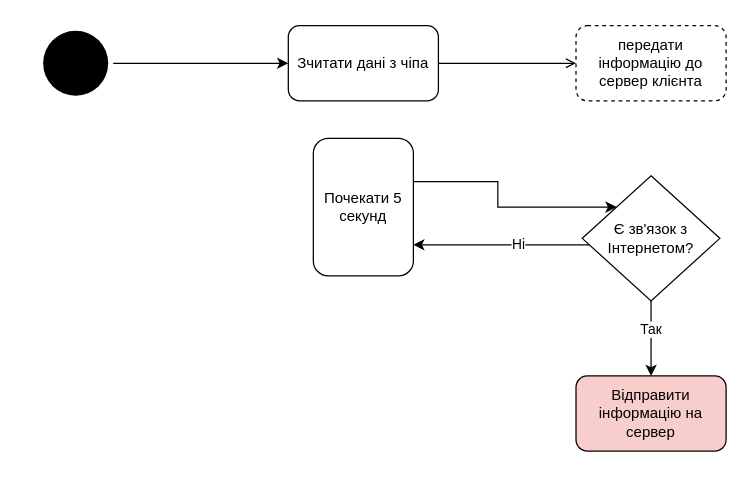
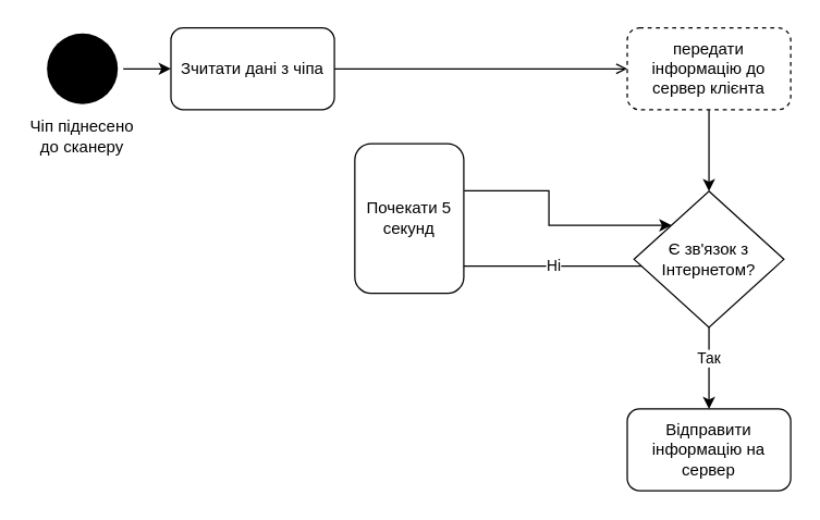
  <mxCell id="0" />
  <mxCell id="1" parent="0" />
  <mxCell id="2" style="edgeStyle=orthogonalEdgeStyle;rounded=0;orthogonalLoop=1;jettySize=auto;html=1;entryX=0;entryY=0.5;entryDx=0;entryDy=0;" edge="1" parent="1" source="3" target="6"><mxGeometry relative="1" as="geometry" /></mxCell>
  <mxCell id="3" value="" style="ellipse;html=1;shape=endState;fillColor=#000000;strokeColor=none;" vertex="1" parent="1"><mxGeometry x="30" y="20" width="60" height="60" as="geometry" /></mxCell>
+ <mxCell id="4" value="Чіп піднесено до сканеру" style="text;html=1;strokeColor=none;fillColor=none;align=center;verticalAlign=middle;whiteSpace=wrap;rounded=0;" vertex="1" parent="1"><mxGeometry x="20" y="80" width="80" height="40" as="geometry" /></mxCell>
  <mxCell id="5" style="edgeStyle=orthogonalEdgeStyle;rounded=0;orthogonalLoop=1;jettySize=auto;html=1;entryX=0;entryY=0.5;entryDx=0;entryDy=0;endArrow=open;" edge="1" parent="1" source="6" target="8"><mxGeometry relative="1" as="geometry" /></mxCell>
- <mxCell id="6" value="Зчитати дані з чіпа" style="rounded=1;whiteSpace=wrap;html=1;" vertex="1" parent="1"><mxGeometry x="230" y="20" width="120" height="60" as="geometry" /></mxCell>
+ <mxCell id="6" value="Зчитати дані з чіпа" style="rounded=1;whiteSpace=wrap;html=1;" vertex="1" parent="1"><mxGeometry x="125" y="20" width="120" height="60" as="geometry" /></mxCell>
+ <mxCell id="7" style="edgeStyle=orthogonalEdgeStyle;rounded=0;orthogonalLoop=1;jettySize=auto;html=1;entryX=0.5;entryY=0;entryDx=0;entryDy=0;" edge="1" parent="1" source="8" target="13"><mxGeometry relative="1" as="geometry" /></mxCell>
  <mxCell id="8" value="передати інформацію до сервер клієнта" style="rounded=1;whiteSpace=wrap;html=1;dashed=1;" vertex="1" parent="1"><mxGeometry x="460" y="20" width="120" height="60" as="geometry" /></mxCell>
  <mxCell id="9" style="edgeStyle=orthogonalEdgeStyle;rounded=0;orthogonalLoop=1;jettySize=auto;html=1;" edge="1" parent="1" source="13"><mxGeometry relative="1" as="geometry"><mxPoint x="520" y="300" as="targetPoint" /></mxGeometry></mxCell>
  <mxCell id="10" value="Так" style="edgeLabel;html=1;align=center;verticalAlign=middle;resizable=0;points=[];" vertex="1" connectable="0" parent="9"><mxGeometry x="-0.257" y="-1" relative="1" as="geometry"><mxPoint as="offset" /></mxGeometry></mxCell>
  <mxCell id="11" style="edgeStyle=orthogonalEdgeStyle;rounded=0;orthogonalLoop=1;jettySize=auto;html=1;exitX=0;exitY=1;exitDx=0;exitDy=0;entryX=0.998;entryY=0.774;entryDx=0;entryDy=0;entryPerimeter=0;" edge="1" parent="1" source="13" target="16"><mxGeometry relative="1" as="geometry"><mxPoint x="320" y="195" as="targetPoint" /><Array as="points"><mxPoint x="330" y="195" /></Array></mxGeometry></mxCell>
  <mxCell id="12" value="Ні" style="edgeLabel;html=1;align=center;verticalAlign=middle;resizable=0;points=[];" vertex="1" connectable="0" parent="11"><mxGeometry x="0.088" y="-1" relative="1" as="geometry"><mxPoint as="offset" /></mxGeometry></mxCell>
  <mxCell id="13" value="Є зв'язок з Інтернетом?" style="rhombus;whiteSpace=wrap;html=1;" vertex="1" parent="1"><mxGeometry x="465" y="140" width="110" height="100" as="geometry" /></mxCell>
- <mxCell id="14" value="Відправити інформацію на сервер" style="rounded=1;whiteSpace=wrap;html=1;fillColor=#f8cecc;" vertex="1" parent="1"><mxGeometry x="460" y="300" width="120" height="60" as="geometry" /></mxCell>
+ <mxCell id="14" value="Відправити інформацію на сервер" style="rounded=1;whiteSpace=wrap;html=1;" vertex="1" parent="1"><mxGeometry x="460" y="300" width="120" height="60" as="geometry" /></mxCell>
  <mxCell id="15" style="edgeStyle=orthogonalEdgeStyle;rounded=0;orthogonalLoop=1;jettySize=auto;html=1;entryX=0;entryY=0;entryDx=0;entryDy=0;exitX=1.003;exitY=0.315;exitDx=0;exitDy=0;exitPerimeter=0;" edge="1" parent="1" source="16" target="13"><mxGeometry relative="1" as="geometry" /></mxCell>
- <mxCell id="16" value="Почекати 5 секунд" style="rounded=1;whiteSpace=wrap;html=1;" vertex="1" parent="1"><mxGeometry x="250" y="110" width="80" height="110" as="geometry" /></mxCell>
+ <mxCell id="16" value="Почекати 5 секунд" style="rounded=1;whiteSpace=wrap;html=1;" vertex="1" parent="1"><mxGeometry x="260" y="105" width="80" height="110" as="geometry" /></mxCell>
